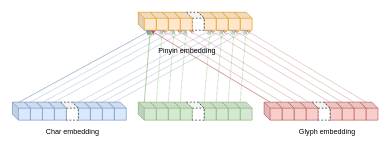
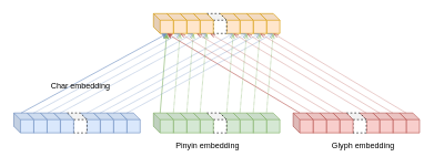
  <mxCell id="0" />
  <mxCell id="1" parent="0" />
  <mxCell id="2" value="" style="shape=cube;whiteSpace=wrap;html=1;boundedLbl=1;backgroundOutline=1;darkOpacity=0.05;darkOpacity2=0.1;size=10;fillColor=#dae8fc;strokeColor=#6c8ebf;" vertex="1" parent="1"><mxGeometry x="180" y="170" width="30" height="30" as="geometry" /></mxCell>
  <mxCell id="3" value="" style="shape=cube;whiteSpace=wrap;html=1;boundedLbl=1;backgroundOutline=1;darkOpacity=0.05;darkOpacity2=0.1;size=10;fillColor=#dae8fc;strokeColor=#6c8ebf;" vertex="1" parent="1"><mxGeometry x="160" y="170" width="30" height="30" as="geometry" /></mxCell>
  <mxCell id="4" value="" style="shape=cube;whiteSpace=wrap;html=1;boundedLbl=1;backgroundOutline=1;darkOpacity=0.05;darkOpacity2=0.1;size=10;fillColor=#dae8fc;strokeColor=#6c8ebf;" vertex="1" parent="1"><mxGeometry x="140" y="170" width="30" height="30" as="geometry" /></mxCell>
  <mxCell id="5" value="" style="shape=cube;whiteSpace=wrap;html=1;boundedLbl=1;backgroundOutline=1;darkOpacity=0.05;darkOpacity2=0.1;size=10;fillColor=#dae8fc;strokeColor=#6c8ebf;" vertex="1" parent="1"><mxGeometry x="120" y="170" width="30" height="30" as="geometry" /></mxCell>
  <mxCell id="6" value="" style="shape=cube;whiteSpace=wrap;html=1;boundedLbl=1;backgroundOutline=1;darkOpacity=0.05;darkOpacity2=0.1;size=10;dashed=1;" vertex="1" parent="1"><mxGeometry x="100" y="170" width="30" height="30" as="geometry" /></mxCell>
  <mxCell id="7" value="" style="shape=cube;whiteSpace=wrap;html=1;boundedLbl=1;backgroundOutline=1;darkOpacity=0.05;darkOpacity2=0.1;size=10;fillColor=#dae8fc;strokeColor=#6c8ebf;" vertex="1" parent="1"><mxGeometry x="80" y="170" width="30" height="30" as="geometry" /></mxCell>
  <mxCell id="8" value="" style="shape=cube;whiteSpace=wrap;html=1;boundedLbl=1;backgroundOutline=1;darkOpacity=0.05;darkOpacity2=0.1;size=10;fillColor=#dae8fc;strokeColor=#6c8ebf;" vertex="1" parent="1"><mxGeometry x="60" y="170" width="30" height="30" as="geometry" /></mxCell>
  <mxCell id="9" value="" style="shape=cube;whiteSpace=wrap;html=1;boundedLbl=1;backgroundOutline=1;darkOpacity=0.05;darkOpacity2=0.1;size=10;fillColor=#dae8fc;strokeColor=#6c8ebf;" vertex="1" parent="1"><mxGeometry x="40" y="170" width="30" height="30" as="geometry" /></mxCell>
  <mxCell id="10" value="" style="shape=cube;whiteSpace=wrap;html=1;boundedLbl=1;backgroundOutline=1;darkOpacity=0.05;darkOpacity2=0.1;size=10;fillColor=#dae8fc;strokeColor=#6c8ebf;" vertex="1" parent="1"><mxGeometry x="20" y="170" width="30" height="30" as="geometry" /></mxCell>
  <mxCell id="11" value="" style="shape=cube;whiteSpace=wrap;html=1;boundedLbl=1;backgroundOutline=1;darkOpacity=0.05;darkOpacity2=0.1;size=10;fillColor=#d5e8d4;strokeColor=#82b366;" vertex="1" parent="1"><mxGeometry x="390" y="170" width="30" height="30" as="geometry" /></mxCell>
  <mxCell id="12" value="" style="shape=cube;whiteSpace=wrap;html=1;boundedLbl=1;backgroundOutline=1;darkOpacity=0.05;darkOpacity2=0.1;size=10;fillColor=#d5e8d4;strokeColor=#82b366;" vertex="1" parent="1"><mxGeometry x="370" y="170" width="30" height="30" as="geometry" /></mxCell>
  <mxCell id="13" value="" style="shape=cube;whiteSpace=wrap;html=1;boundedLbl=1;backgroundOutline=1;darkOpacity=0.05;darkOpacity2=0.1;size=10;fillColor=#d5e8d4;strokeColor=#82b366;" vertex="1" parent="1"><mxGeometry x="350" y="170" width="30" height="30" as="geometry" /></mxCell>
  <mxCell id="14" value="" style="shape=cube;whiteSpace=wrap;html=1;boundedLbl=1;backgroundOutline=1;darkOpacity=0.05;darkOpacity2=0.1;size=10;fillColor=#d5e8d4;strokeColor=#82b366;" vertex="1" parent="1"><mxGeometry x="330" y="170" width="30" height="30" as="geometry" /></mxCell>
  <mxCell id="15" value="" style="shape=cube;whiteSpace=wrap;html=1;boundedLbl=1;backgroundOutline=1;darkOpacity=0.05;darkOpacity2=0.1;size=10;dashed=1;" vertex="1" parent="1"><mxGeometry x="310" y="170" width="30" height="30" as="geometry" /></mxCell>
  <mxCell id="16" value="" style="shape=cube;whiteSpace=wrap;html=1;boundedLbl=1;backgroundOutline=1;darkOpacity=0.05;darkOpacity2=0.1;size=10;fillColor=#d5e8d4;strokeColor=#82b366;" vertex="1" parent="1"><mxGeometry x="290" y="170" width="30" height="30" as="geometry" /></mxCell>
  <mxCell id="17" value="" style="shape=cube;whiteSpace=wrap;html=1;boundedLbl=1;backgroundOutline=1;darkOpacity=0.05;darkOpacity2=0.1;size=10;fillColor=#d5e8d4;strokeColor=#82b366;" vertex="1" parent="1"><mxGeometry x="270" y="170" width="30" height="30" as="geometry" /></mxCell>
  <mxCell id="18" value="" style="shape=cube;whiteSpace=wrap;html=1;boundedLbl=1;backgroundOutline=1;darkOpacity=0.05;darkOpacity2=0.1;size=10;fillColor=#d5e8d4;strokeColor=#82b366;" vertex="1" parent="1"><mxGeometry x="250" y="170" width="30" height="30" as="geometry" /></mxCell>
  <mxCell id="19" value="" style="shape=cube;whiteSpace=wrap;html=1;boundedLbl=1;backgroundOutline=1;darkOpacity=0.05;darkOpacity2=0.1;size=10;fillColor=#d5e8d4;strokeColor=#82b366;" vertex="1" parent="1"><mxGeometry x="230" y="170" width="30" height="30" as="geometry" /></mxCell>
  <mxCell id="20" value="" style="shape=cube;whiteSpace=wrap;html=1;boundedLbl=1;backgroundOutline=1;darkOpacity=0.05;darkOpacity2=0.1;size=10;fillColor=#f8cecc;strokeColor=#b85450;" vertex="1" parent="1"><mxGeometry x="600" y="170" width="30" height="30" as="geometry" /></mxCell>
  <mxCell id="21" value="" style="shape=cube;whiteSpace=wrap;html=1;boundedLbl=1;backgroundOutline=1;darkOpacity=0.05;darkOpacity2=0.1;size=10;fillColor=#f8cecc;strokeColor=#b85450;" vertex="1" parent="1"><mxGeometry x="580" y="170" width="30" height="30" as="geometry" /></mxCell>
  <mxCell id="22" value="" style="shape=cube;whiteSpace=wrap;html=1;boundedLbl=1;backgroundOutline=1;darkOpacity=0.05;darkOpacity2=0.1;size=10;fillColor=#f8cecc;strokeColor=#b85450;" vertex="1" parent="1"><mxGeometry x="560" y="170" width="30" height="30" as="geometry" /></mxCell>
  <mxCell id="23" value="" style="shape=cube;whiteSpace=wrap;html=1;boundedLbl=1;backgroundOutline=1;darkOpacity=0.05;darkOpacity2=0.1;size=10;fillColor=#f8cecc;strokeColor=#b85450;" vertex="1" parent="1"><mxGeometry x="540" y="170" width="30" height="30" as="geometry" /></mxCell>
  <mxCell id="24" value="" style="shape=cube;whiteSpace=wrap;html=1;boundedLbl=1;backgroundOutline=1;darkOpacity=0.05;darkOpacity2=0.1;size=10;dashed=1;" vertex="1" parent="1"><mxGeometry x="520" y="170" width="30" height="30" as="geometry" /></mxCell>
  <mxCell id="25" value="" style="shape=cube;whiteSpace=wrap;html=1;boundedLbl=1;backgroundOutline=1;darkOpacity=0.05;darkOpacity2=0.1;size=10;fillColor=#f8cecc;strokeColor=#b85450;" vertex="1" parent="1"><mxGeometry x="500" y="170" width="30" height="30" as="geometry" /></mxCell>
  <mxCell id="26" value="" style="shape=cube;whiteSpace=wrap;html=1;boundedLbl=1;backgroundOutline=1;darkOpacity=0.05;darkOpacity2=0.1;size=10;fillColor=#f8cecc;strokeColor=#b85450;" vertex="1" parent="1"><mxGeometry x="480" y="170" width="30" height="30" as="geometry" /></mxCell>
  <mxCell id="27" value="" style="shape=cube;whiteSpace=wrap;html=1;boundedLbl=1;backgroundOutline=1;darkOpacity=0.05;darkOpacity2=0.1;size=10;fillColor=#f8cecc;strokeColor=#b85450;" vertex="1" parent="1"><mxGeometry x="460" y="170" width="30" height="30" as="geometry" /></mxCell>
  <mxCell id="28" value="" style="shape=cube;whiteSpace=wrap;html=1;boundedLbl=1;backgroundOutline=1;darkOpacity=0.05;darkOpacity2=0.1;size=10;fillColor=#f8cecc;strokeColor=#b85450;" vertex="1" parent="1"><mxGeometry x="440" y="170" width="30" height="30" as="geometry" /></mxCell>
  <mxCell id="29" value="" style="shape=cube;whiteSpace=wrap;html=1;boundedLbl=1;backgroundOutline=1;darkOpacity=0.05;darkOpacity2=0.1;size=10;fillColor=#ffe6cc;strokeColor=#d79b00;" vertex="1" parent="1"><mxGeometry x="390" y="20" width="30" height="30" as="geometry" /></mxCell>
  <mxCell id="30" value="" style="shape=cube;whiteSpace=wrap;html=1;boundedLbl=1;backgroundOutline=1;darkOpacity=0.05;darkOpacity2=0.1;size=10;fillColor=#ffe6cc;strokeColor=#d79b00;" vertex="1" parent="1"><mxGeometry x="370" y="20" width="30" height="30" as="geometry" /></mxCell>
  <mxCell id="31" value="" style="shape=cube;whiteSpace=wrap;html=1;boundedLbl=1;backgroundOutline=1;darkOpacity=0.05;darkOpacity2=0.1;size=10;fillColor=#ffe6cc;strokeColor=#d79b00;" vertex="1" parent="1"><mxGeometry x="350" y="20" width="30" height="30" as="geometry" /></mxCell>
  <mxCell id="32" value="" style="shape=cube;whiteSpace=wrap;html=1;boundedLbl=1;backgroundOutline=1;darkOpacity=0.05;darkOpacity2=0.1;size=10;fillColor=#ffe6cc;strokeColor=#d79b00;" vertex="1" parent="1"><mxGeometry x="330" y="20" width="30" height="30" as="geometry" /></mxCell>
  <mxCell id="33" value="" style="shape=cube;whiteSpace=wrap;html=1;boundedLbl=1;backgroundOutline=1;darkOpacity=0.05;darkOpacity2=0.1;size=10;dashed=1;" vertex="1" parent="1"><mxGeometry x="310" y="20" width="30" height="30" as="geometry" /></mxCell>
  <mxCell id="34" value="" style="shape=cube;whiteSpace=wrap;html=1;boundedLbl=1;backgroundOutline=1;darkOpacity=0.05;darkOpacity2=0.1;size=10;fillColor=#ffe6cc;strokeColor=#d79b00;" vertex="1" parent="1"><mxGeometry x="290" y="20" width="30" height="30" as="geometry" /></mxCell>
  <mxCell id="35" value="" style="shape=cube;whiteSpace=wrap;html=1;boundedLbl=1;backgroundOutline=1;darkOpacity=0.05;darkOpacity2=0.1;size=10;fillColor=#ffe6cc;strokeColor=#d79b00;" vertex="1" parent="1"><mxGeometry x="270" y="20" width="30" height="30" as="geometry" /></mxCell>
  <mxCell id="36" value="" style="shape=cube;whiteSpace=wrap;html=1;boundedLbl=1;backgroundOutline=1;darkOpacity=0.05;darkOpacity2=0.1;size=10;fillColor=#ffe6cc;strokeColor=#d79b00;" vertex="1" parent="1"><mxGeometry x="250" y="20" width="30" height="30" as="geometry" /></mxCell>
  <mxCell id="37" value="" style="shape=cube;whiteSpace=wrap;html=1;boundedLbl=1;backgroundOutline=1;darkOpacity=0.05;darkOpacity2=0.1;size=10;fillColor=#ffe6cc;strokeColor=#d79b00;" vertex="1" parent="1"><mxGeometry x="230" y="20" width="30" height="30" as="geometry" /></mxCell>
  <mxCell id="38" value="" style="endArrow=classic;html=1;rounded=0;fillColor=#dae8fc;strokeColor=#6c8ebf;" edge="1" parent="1"><mxGeometry width="50" height="50" relative="1" as="geometry"><mxPoint x="31" y="170" as="sourcePoint" /><mxPoint x="251" y="50" as="targetPoint" /></mxGeometry></mxCell>
  <mxCell id="39" value="" style="endArrow=classic;html=1;rounded=0;exitX=0;exitY=0;exitDx=10;exitDy=0;exitPerimeter=0;entryX=0;entryY=0;entryDx=20;entryDy=30;entryPerimeter=0;fillColor=#d5e8d4;strokeColor=#82b366;" edge="1" parent="1" source="19" target="37"><mxGeometry width="50" height="50" relative="1" as="geometry"><mxPoint x="291" y="50" as="sourcePoint" /><mxPoint x="341" y="0" as="targetPoint" /></mxGeometry></mxCell>
  <mxCell id="40" value="" style="endArrow=classic;html=1;rounded=0;entryX=0;entryY=0;entryDx=20;entryDy=30;entryPerimeter=0;exitX=0;exitY=0;exitDx=10;exitDy=0;exitPerimeter=0;fillColor=#f8cecc;strokeColor=#b85450;" edge="1" parent="1" source="28" target="37"><mxGeometry width="50" height="50" relative="1" as="geometry"><mxPoint x="311" y="130" as="sourcePoint" /><mxPoint x="361" y="80" as="targetPoint" /></mxGeometry></mxCell>
  <mxCell id="41" value="" style="endArrow=open;html=1;rounded=0;exitX=0;exitY=0;exitDx=10;exitDy=0;exitPerimeter=0;entryX=0;entryY=0;entryDx=20;entryDy=30;entryPerimeter=0;dashed=1;dashPattern=1 1;endFill=0;fillColor=#dae8fc;strokeColor=#6c8ebf;" edge="1" parent="1" source="9" target="36"><mxGeometry width="50" height="50" relative="1" as="geometry"><mxPoint x="181" y="120" as="sourcePoint" /><mxPoint x="231" y="70" as="targetPoint" /></mxGeometry></mxCell>
  <mxCell id="42" value="" style="endArrow=open;html=1;rounded=0;entryX=0;entryY=0;entryDx=20;entryDy=30;entryPerimeter=0;dashed=1;dashPattern=1 1;endFill=0;fillColor=#dae8fc;strokeColor=#6c8ebf;" edge="1" parent="1" target="35"><mxGeometry width="50" height="50" relative="1" as="geometry"><mxPoint x="71" y="170" as="sourcePoint" /><mxPoint x="280" y="60" as="targetPoint" /></mxGeometry></mxCell>
  <mxCell id="43" value="" style="endArrow=open;html=1;rounded=0;exitX=0;exitY=0;exitDx=10;exitDy=0;exitPerimeter=0;entryX=0;entryY=0;entryDx=20;entryDy=30;entryPerimeter=0;dashed=1;dashPattern=1 1;endFill=0;fillColor=#dae8fc;strokeColor=#6c8ebf;" edge="1" parent="1"><mxGeometry width="50" height="50" relative="1" as="geometry"><mxPoint x="90" y="170" as="sourcePoint" /><mxPoint x="310" y="50" as="targetPoint" /></mxGeometry></mxCell>
  <mxCell id="44" value="" style="endArrow=open;html=1;rounded=0;exitX=0;exitY=0;exitDx=10;exitDy=0;exitPerimeter=0;entryX=0;entryY=0;entryDx=20;entryDy=30;entryPerimeter=0;dashed=1;dashPattern=1 1;endFill=0;fillColor=#dae8fc;strokeColor=#6c8ebf;" edge="1" parent="1"><mxGeometry width="50" height="50" relative="1" as="geometry"><mxPoint x="130" y="170" as="sourcePoint" /><mxPoint x="350" y="50" as="targetPoint" /></mxGeometry></mxCell>
  <mxCell id="45" value="" style="endArrow=open;html=1;rounded=0;exitX=0;exitY=0;exitDx=10;exitDy=0;exitPerimeter=0;entryX=0;entryY=0;entryDx=20;entryDy=30;entryPerimeter=0;dashed=1;dashPattern=1 1;endFill=0;fillColor=#dae8fc;strokeColor=#6c8ebf;" edge="1" parent="1"><mxGeometry width="50" height="50" relative="1" as="geometry"><mxPoint x="150" y="170" as="sourcePoint" /><mxPoint x="370" y="50" as="targetPoint" /></mxGeometry></mxCell>
  <mxCell id="46" value="" style="endArrow=open;html=1;rounded=0;exitX=0;exitY=0;exitDx=10;exitDy=0;exitPerimeter=0;entryX=0;entryY=0;entryDx=20;entryDy=30;entryPerimeter=0;dashed=1;dashPattern=1 1;endFill=0;fillColor=#dae8fc;strokeColor=#6c8ebf;" edge="1" parent="1"><mxGeometry width="50" height="50" relative="1" as="geometry"><mxPoint x="170" y="170" as="sourcePoint" /><mxPoint x="390" y="50" as="targetPoint" /></mxGeometry></mxCell>
  <mxCell id="47" value="" style="endArrow=open;html=1;rounded=0;exitX=0;exitY=0;exitDx=10;exitDy=0;exitPerimeter=0;entryX=0;entryY=0;entryDx=20;entryDy=30;entryPerimeter=0;dashed=1;dashPattern=1 1;endFill=0;fillColor=#dae8fc;strokeColor=#6c8ebf;" edge="1" parent="1"><mxGeometry width="50" height="50" relative="1" as="geometry"><mxPoint x="190" y="170" as="sourcePoint" /><mxPoint x="410" y="50" as="targetPoint" /></mxGeometry></mxCell>
  <mxCell id="48" value="" style="endArrow=openThin;html=1;rounded=0;exitX=0;exitY=0;exitDx=10;exitDy=0;exitPerimeter=0;entryX=0;entryY=0;entryDx=20;entryDy=30;entryPerimeter=0;fillColor=#d5e8d4;strokeColor=#82b366;dashed=1;dashPattern=1 1;endFill=0;" edge="1" parent="1"><mxGeometry width="50" height="50" relative="1" as="geometry"><mxPoint x="260" y="170" as="sourcePoint" /><mxPoint x="270" y="50" as="targetPoint" /></mxGeometry></mxCell>
  <mxCell id="49" value="" style="endArrow=openThin;html=1;rounded=0;exitX=0;exitY=0;exitDx=10;exitDy=0;exitPerimeter=0;entryX=0;entryY=0;entryDx=20;entryDy=30;entryPerimeter=0;fillColor=#d5e8d4;strokeColor=#82b366;dashed=1;dashPattern=1 1;endFill=0;" edge="1" parent="1"><mxGeometry width="50" height="50" relative="1" as="geometry"><mxPoint x="280" y="170" as="sourcePoint" /><mxPoint x="290" y="50" as="targetPoint" /></mxGeometry></mxCell>
  <mxCell id="50" value="" style="endArrow=openThin;html=1;rounded=0;exitX=0;exitY=0;exitDx=10;exitDy=0;exitPerimeter=0;entryX=0;entryY=0;entryDx=20;entryDy=30;entryPerimeter=0;fillColor=#d5e8d4;strokeColor=#82b366;dashed=1;dashPattern=1 1;endFill=0;" edge="1" parent="1"><mxGeometry width="50" height="50" relative="1" as="geometry"><mxPoint x="300" y="170" as="sourcePoint" /><mxPoint x="310" y="50" as="targetPoint" /></mxGeometry></mxCell>
  <mxCell id="51" value="" style="endArrow=openThin;html=1;rounded=0;exitX=0;exitY=0;exitDx=10;exitDy=0;exitPerimeter=0;entryX=0;entryY=0;entryDx=20;entryDy=30;entryPerimeter=0;fillColor=#d5e8d4;strokeColor=#82b366;dashed=1;dashPattern=1 1;endFill=0;" edge="1" parent="1"><mxGeometry width="50" height="50" relative="1" as="geometry"><mxPoint x="340" y="170" as="sourcePoint" /><mxPoint x="350" y="50" as="targetPoint" /></mxGeometry></mxCell>
  <mxCell id="52" value="" style="endArrow=openThin;html=1;rounded=0;exitX=0;exitY=0;exitDx=10;exitDy=0;exitPerimeter=0;entryX=0;entryY=0;entryDx=20;entryDy=30;entryPerimeter=0;fillColor=#d5e8d4;strokeColor=#82b366;dashed=1;dashPattern=1 1;endFill=0;" edge="1" parent="1"><mxGeometry width="50" height="50" relative="1" as="geometry"><mxPoint x="360" y="170" as="sourcePoint" /><mxPoint x="370" y="50" as="targetPoint" /></mxGeometry></mxCell>
  <mxCell id="53" value="" style="endArrow=openThin;html=1;rounded=0;exitX=0;exitY=0;exitDx=10;exitDy=0;exitPerimeter=0;entryX=0;entryY=0;entryDx=20;entryDy=30;entryPerimeter=0;fillColor=#d5e8d4;strokeColor=#82b366;dashed=1;dashPattern=1 1;endFill=0;" edge="1" parent="1"><mxGeometry width="50" height="50" relative="1" as="geometry"><mxPoint x="380" y="170" as="sourcePoint" /><mxPoint x="390" y="50" as="targetPoint" /></mxGeometry></mxCell>
  <mxCell id="54" value="" style="endArrow=openThin;html=1;rounded=0;exitX=0;exitY=0;exitDx=10;exitDy=0;exitPerimeter=0;entryX=0;entryY=0;entryDx=20;entryDy=30;entryPerimeter=0;fillColor=#d5e8d4;strokeColor=#82b366;dashed=1;dashPattern=1 1;endFill=0;" edge="1" parent="1"><mxGeometry width="50" height="50" relative="1" as="geometry"><mxPoint x="400" y="170" as="sourcePoint" /><mxPoint x="410" y="50" as="targetPoint" /></mxGeometry></mxCell>
  <mxCell id="55" value="" style="endArrow=openThin;html=1;rounded=0;entryX=0;entryY=0;entryDx=20;entryDy=30;entryPerimeter=0;exitX=0;exitY=0;exitDx=10;exitDy=0;exitPerimeter=0;fillColor=#f8cecc;strokeColor=#b85450;dashed=1;dashPattern=1 1;endFill=0;" edge="1" parent="1"><mxGeometry width="50" height="50" relative="1" as="geometry"><mxPoint x="470" y="170" as="sourcePoint" /><mxPoint x="270" y="50" as="targetPoint" /></mxGeometry></mxCell>
  <mxCell id="56" value="" style="endArrow=openThin;html=1;rounded=0;entryX=0;entryY=0;entryDx=20;entryDy=30;entryPerimeter=0;exitX=0;exitY=0;exitDx=10;exitDy=0;exitPerimeter=0;fillColor=#f8cecc;strokeColor=#b85450;dashed=1;dashPattern=1 1;endFill=0;" edge="1" parent="1"><mxGeometry width="50" height="50" relative="1" as="geometry"><mxPoint x="495" y="170" as="sourcePoint" /><mxPoint x="295" y="50" as="targetPoint" /></mxGeometry></mxCell>
  <mxCell id="57" value="" style="endArrow=openThin;html=1;rounded=0;entryX=0;entryY=0;entryDx=20;entryDy=30;entryPerimeter=0;exitX=0;exitY=0;exitDx=10;exitDy=0;exitPerimeter=0;fillColor=#f8cecc;strokeColor=#b85450;dashed=1;dashPattern=1 1;endFill=0;" edge="1" parent="1"><mxGeometry width="50" height="50" relative="1" as="geometry"><mxPoint x="515" y="170" as="sourcePoint" /><mxPoint x="315" y="50" as="targetPoint" /></mxGeometry></mxCell>
  <mxCell id="58" value="" style="endArrow=openThin;html=1;rounded=0;entryX=0;entryY=0;entryDx=20;entryDy=30;entryPerimeter=0;exitX=0;exitY=0;exitDx=10;exitDy=0;exitPerimeter=0;fillColor=#f8cecc;strokeColor=#b85450;dashed=1;dashPattern=1 1;endFill=0;" edge="1" parent="1"><mxGeometry width="50" height="50" relative="1" as="geometry"><mxPoint x="550" y="170" as="sourcePoint" /><mxPoint x="350" y="50" as="targetPoint" /></mxGeometry></mxCell>
  <mxCell id="59" value="" style="endArrow=openThin;html=1;rounded=0;entryX=0;entryY=0;entryDx=20;entryDy=30;entryPerimeter=0;exitX=0;exitY=0;exitDx=10;exitDy=0;exitPerimeter=0;fillColor=#f8cecc;strokeColor=#b85450;dashed=1;dashPattern=1 1;endFill=0;" edge="1" parent="1"><mxGeometry width="50" height="50" relative="1" as="geometry"><mxPoint x="570" y="170" as="sourcePoint" /><mxPoint x="370" y="50" as="targetPoint" /></mxGeometry></mxCell>
  <mxCell id="60" value="" style="endArrow=openThin;html=1;rounded=0;entryX=0;entryY=0;entryDx=20;entryDy=30;entryPerimeter=0;exitX=0;exitY=0;exitDx=10;exitDy=0;exitPerimeter=0;fillColor=#f8cecc;strokeColor=#b85450;dashed=1;dashPattern=1 1;endFill=0;" edge="1" parent="1"><mxGeometry width="50" height="50" relative="1" as="geometry"><mxPoint x="590" y="170" as="sourcePoint" /><mxPoint x="390" y="50" as="targetPoint" /></mxGeometry></mxCell>
  <mxCell id="61" value="" style="endArrow=openThin;html=1;rounded=0;entryX=0;entryY=0;entryDx=20;entryDy=30;entryPerimeter=0;exitX=0;exitY=0;exitDx=10;exitDy=0;exitPerimeter=0;fillColor=#f8cecc;strokeColor=#b85450;dashed=1;dashPattern=1 1;endFill=0;" edge="1" parent="1"><mxGeometry width="50" height="50" relative="1" as="geometry"><mxPoint x="610" y="170" as="sourcePoint" /><mxPoint x="410" y="50" as="targetPoint" /></mxGeometry></mxCell>
- <mxCell id="62" value="Char embedding" style="text;html=1;resizable=0;autosize=1;align=center;verticalAlign=middle;points=[];fillColor=none;strokeColor=none;rounded=0;dashed=1;" vertex="1" parent="1"><mxGeometry x="70" y="210" width="100" height="20" as="geometry" /></mxCell>
- <mxCell id="63" value="Pinyin embedding" style="text;html=1;resizable=0;autosize=1;align=center;verticalAlign=middle;points=[];fillColor=none;strokeColor=none;rounded=0;dashed=1;" vertex="1" parent="1"><mxGeometry x="256" y="75" width="110" height="20" as="geometry" /></mxCell>
+ <mxCell id="62" value="Char embedding" style="text;html=1;resizable=0;autosize=1;align=center;verticalAlign=middle;points=[];fillColor=none;strokeColor=none;rounded=0;dashed=1;" vertex="1" parent="1"><mxGeometry x="70" y="120" width="100" height="20" as="geometry" /></mxCell>
+ <mxCell id="63" value="Pinyin embedding" style="text;html=1;resizable=0;autosize=1;align=center;verticalAlign=middle;points=[];fillColor=none;strokeColor=none;rounded=0;dashed=1;" vertex="1" parent="1"><mxGeometry x="256" y="210" width="110" height="20" as="geometry" /></mxCell>
  <mxCell id="64" value="Glyph embedding" style="text;html=1;resizable=0;autosize=1;align=center;verticalAlign=middle;points=[];fillColor=none;strokeColor=none;rounded=0;dashed=1;" vertex="1" parent="1"><mxGeometry x="490" y="210" width="110" height="20" as="geometry" /></mxCell>
